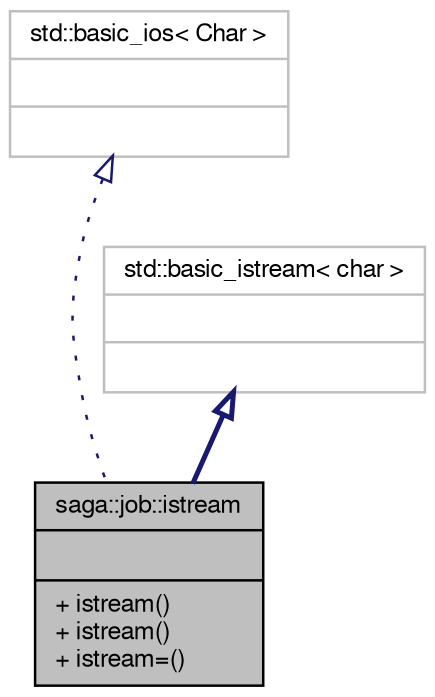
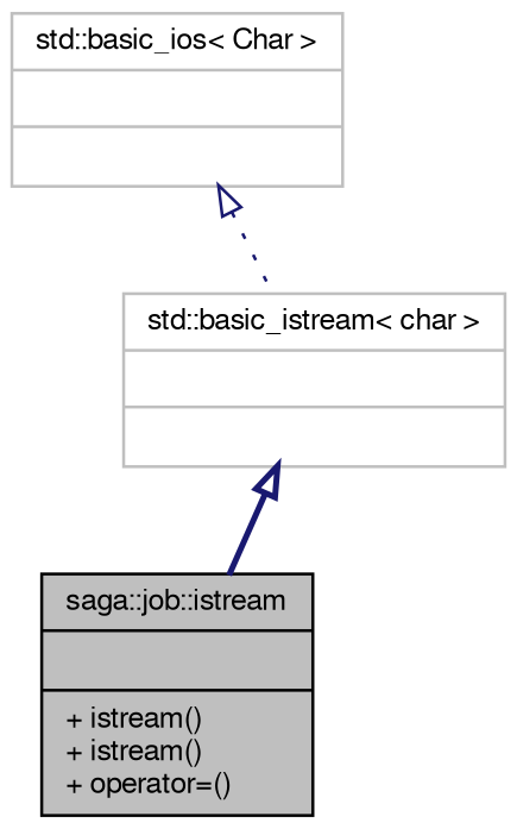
  digraph {
    node [color=grey75 fontname=FreeSans fontsize=10 shape=record]
    edge [arrowtail=onormal color=midnightblue dir=back fontname=FreeSans fontsize=10 labelfontname=FreeSans labelfontsize=10]
-   n1 [color=black fillcolor=grey75 fontcolor=black height=0.2 label="{saga::job::istream\n||+ istream()\l+ istream()\l+ istream=()\l}" style=filled width=0.4]
+   n1 [color=black fillcolor=grey75 fontcolor=black height=0.2 label="{saga::job::istream\n||+ istream()\l+ istream()\l+ operator=()\l}" style=filled width=0.4]
    n2 [height=0.2 label="{std::basic_istream\< char \>\n||}" width=0.4]
    n3 [height=0.2 label="{std::basic_ios\< Char \>\n||}" width=0.4]
    n2 -> n1 [style=bold]
-   n3 -> n1 [style=dotted]
+   n3 -> n2 [style=dotted]
  }
